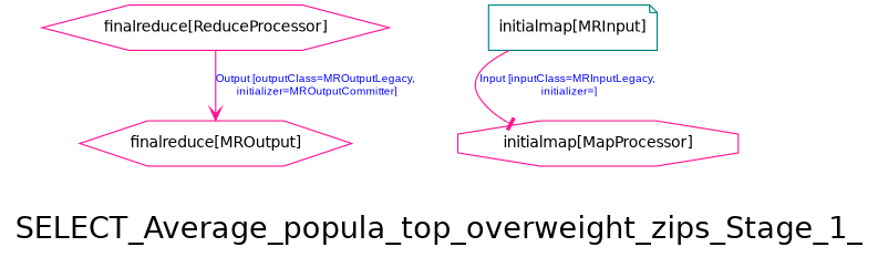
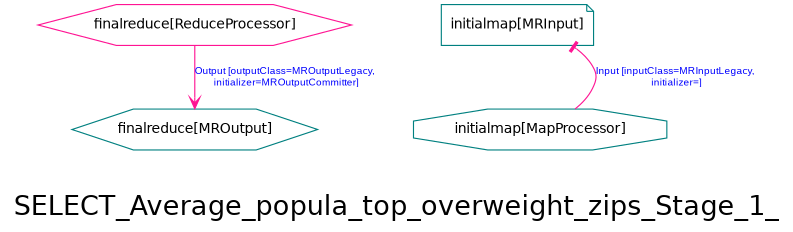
  digraph {
    fontname=Helvetica
    fontsize=24
    label=SELECT_Average_popula_top_overweight_zips_Stage_1_
    node [color=deeppink fontname=Helvetica fontsize=12 shape=hexagon]
    edge [color=deeppink fontcolor=blue fontname=Arial fontsize=9]
    n1 [label="finalreduce[ReduceProcessor]"]
-   n2 [label="finalreduce[MROutput]"]
+   n2 [color=teal label="finalreduce[MROutput]"]
    n3 [color=teal label="initialmap[MRInput]" shape=note]
-   n4 [label="initialmap[MapProcessor]" shape=octagon]
+   n4 [color=teal label="initialmap[MapProcessor]" shape=octagon]
    n1 -> n2 [arrowhead=vee label="Output [outputClass=MROutputLegacy,\n initializer=MROutputCommitter]"]
-   n3 -> n4 [arrowhead=tee label="Input [inputClass=MRInputLegacy,\n initializer=]"]
+   n4 -> n3 [arrowhead=tee label="Input [inputClass=MRInputLegacy,\n initializer=]"]
  }
